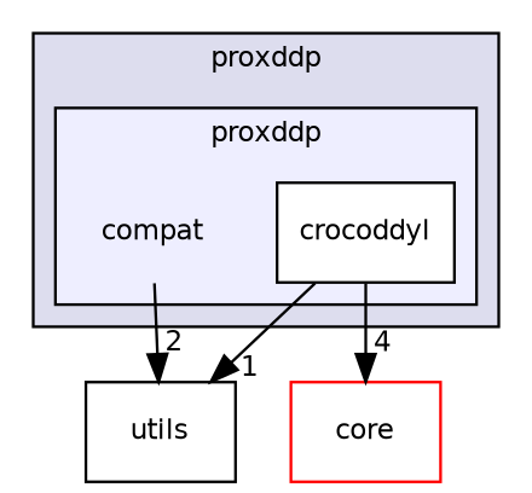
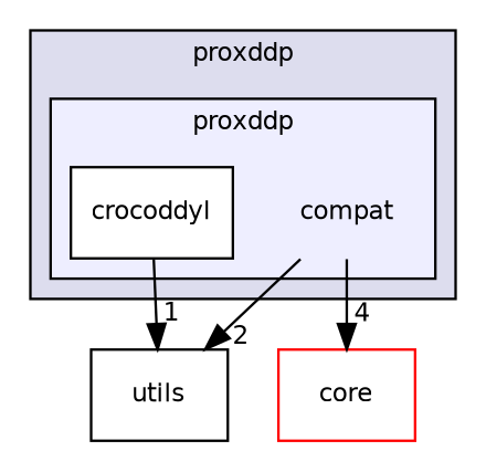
  digraph {
    compound=true
    node [fontname=Helvetica fontsize=10 shape=box]
    edge [labeldistance=1.5 labelfontname=Helvetica labelfontsize=10]
    n1 [label=compat shape=plaintext]
    n2 [color=black fillcolor=white label=crocoddyl style=filled]
    n3 [label=utils]
    n4 [color=red label=core]
    subgraph cluster_1 {
      bgcolor="#ddddee"
      fontname=Helvetica
      fontsize=10
      label=proxddp
      pencolor=black
      subgraph cluster_2 {
        bgcolor="#eeeeff"
        fontname=Helvetica
        fontsize=10
        label=proxddp
        pencolor=black
        n1
        n2
      }
    }
    n1 -> n3 [headlabel=2]
    n2 -> n3 [headlabel=1]
-   n2 -> n4 [headlabel=4]
+   n1 -> n4 [headlabel=4]
  }
